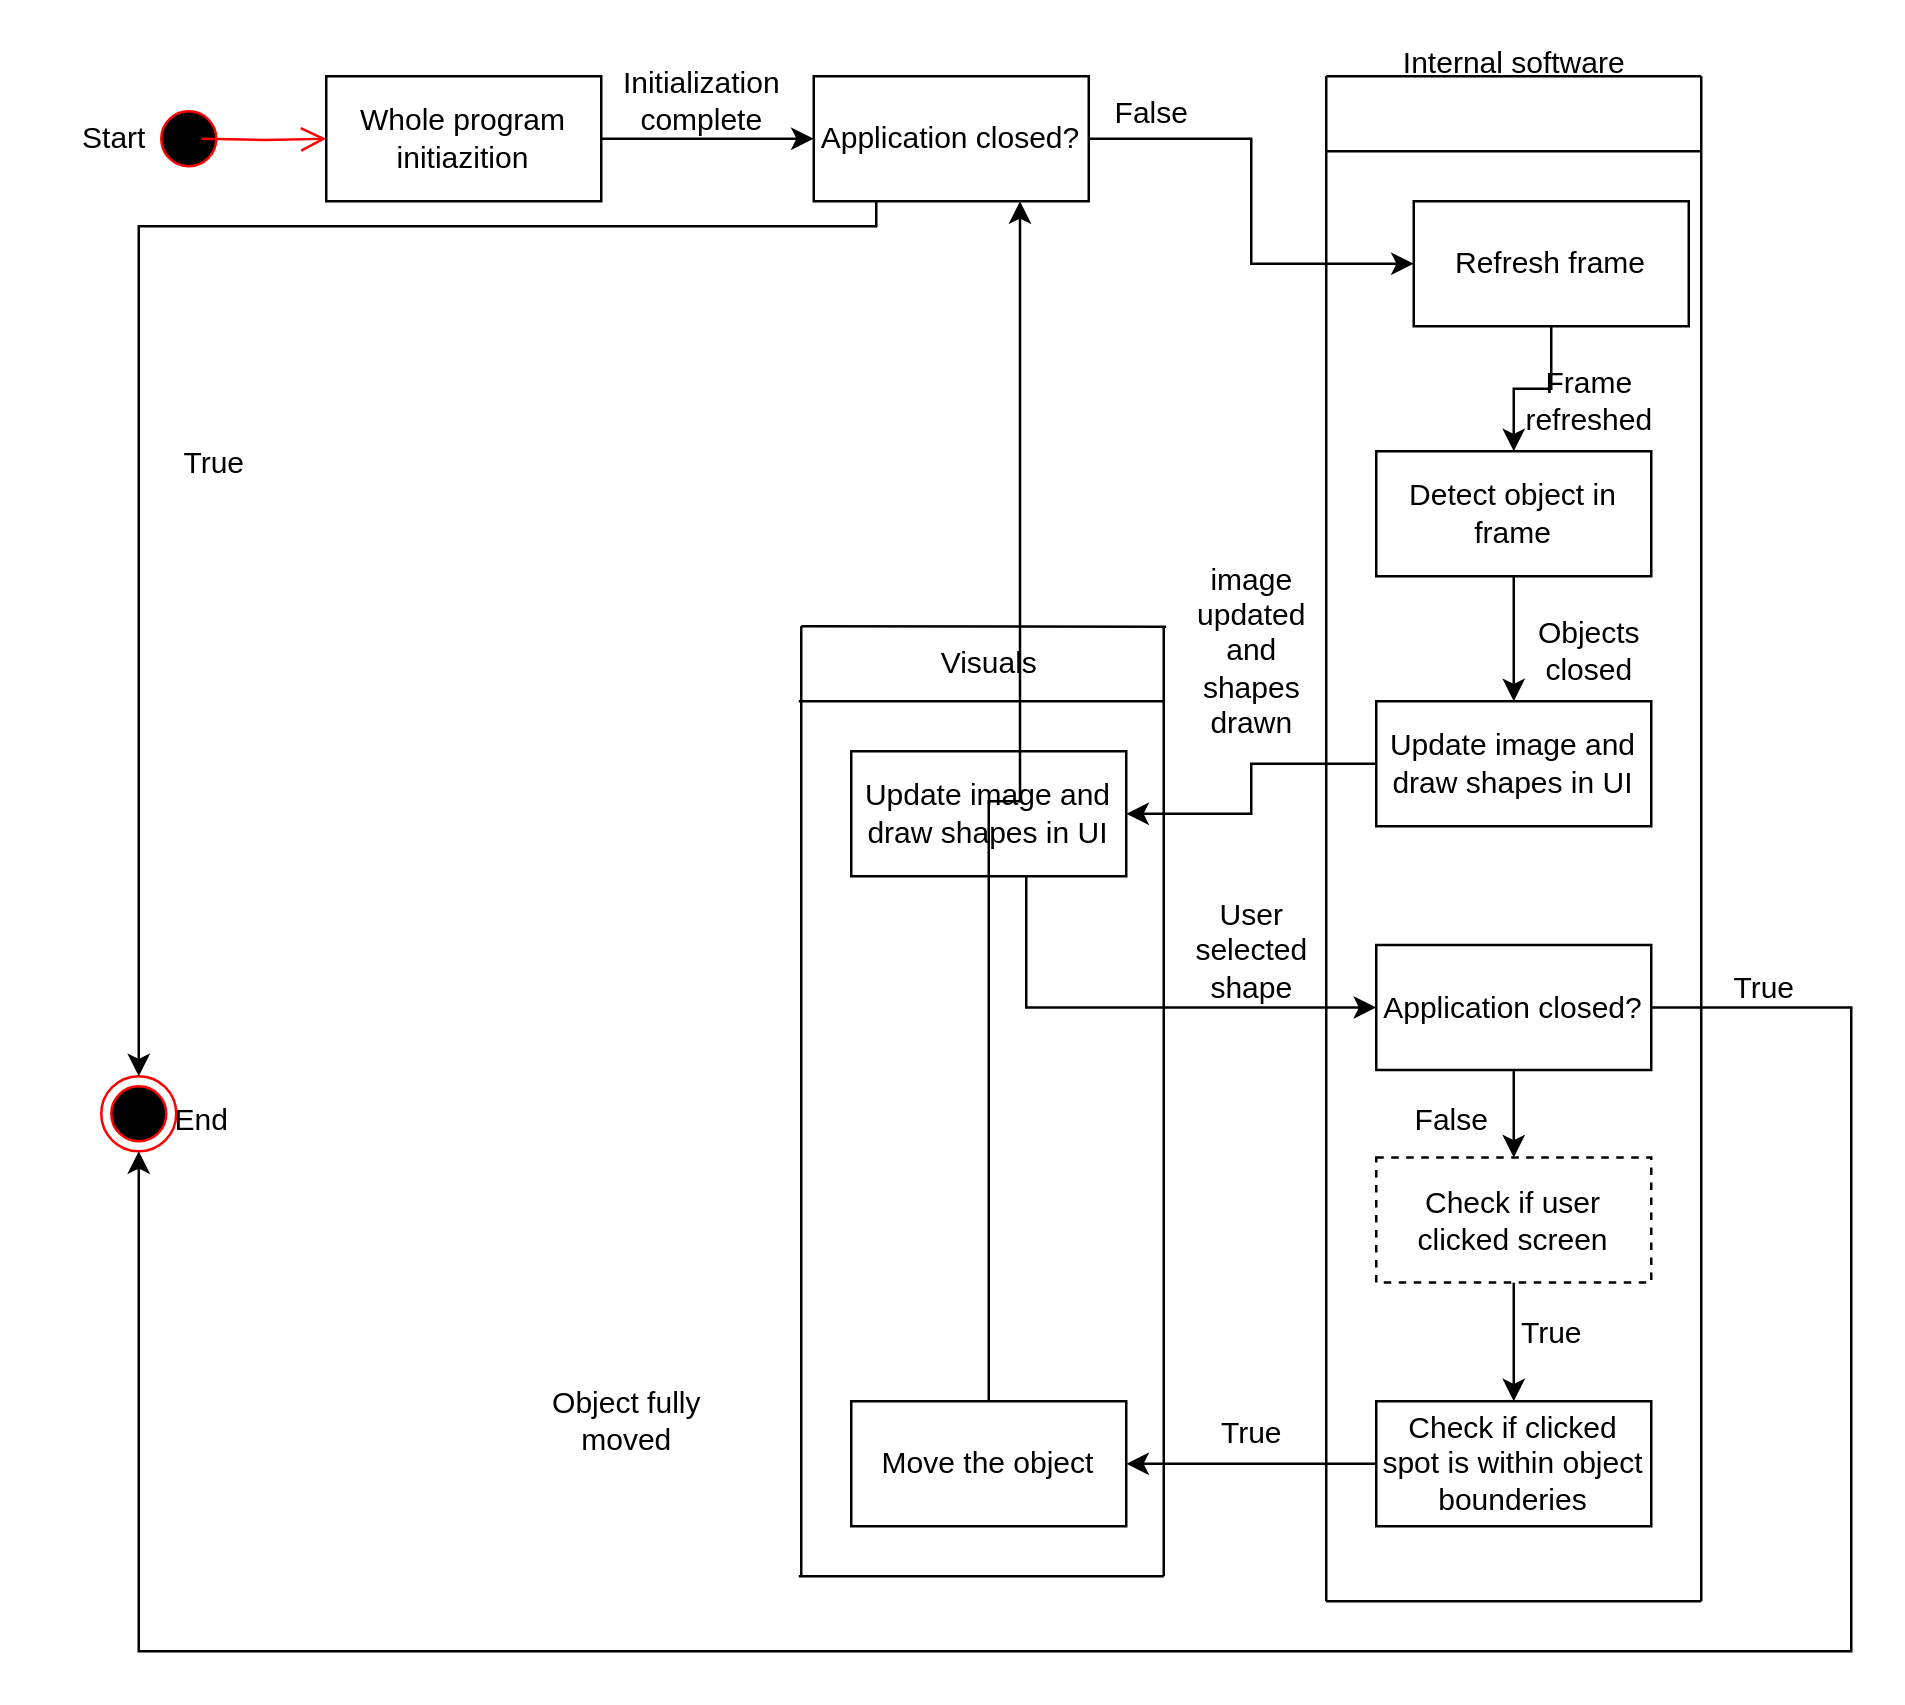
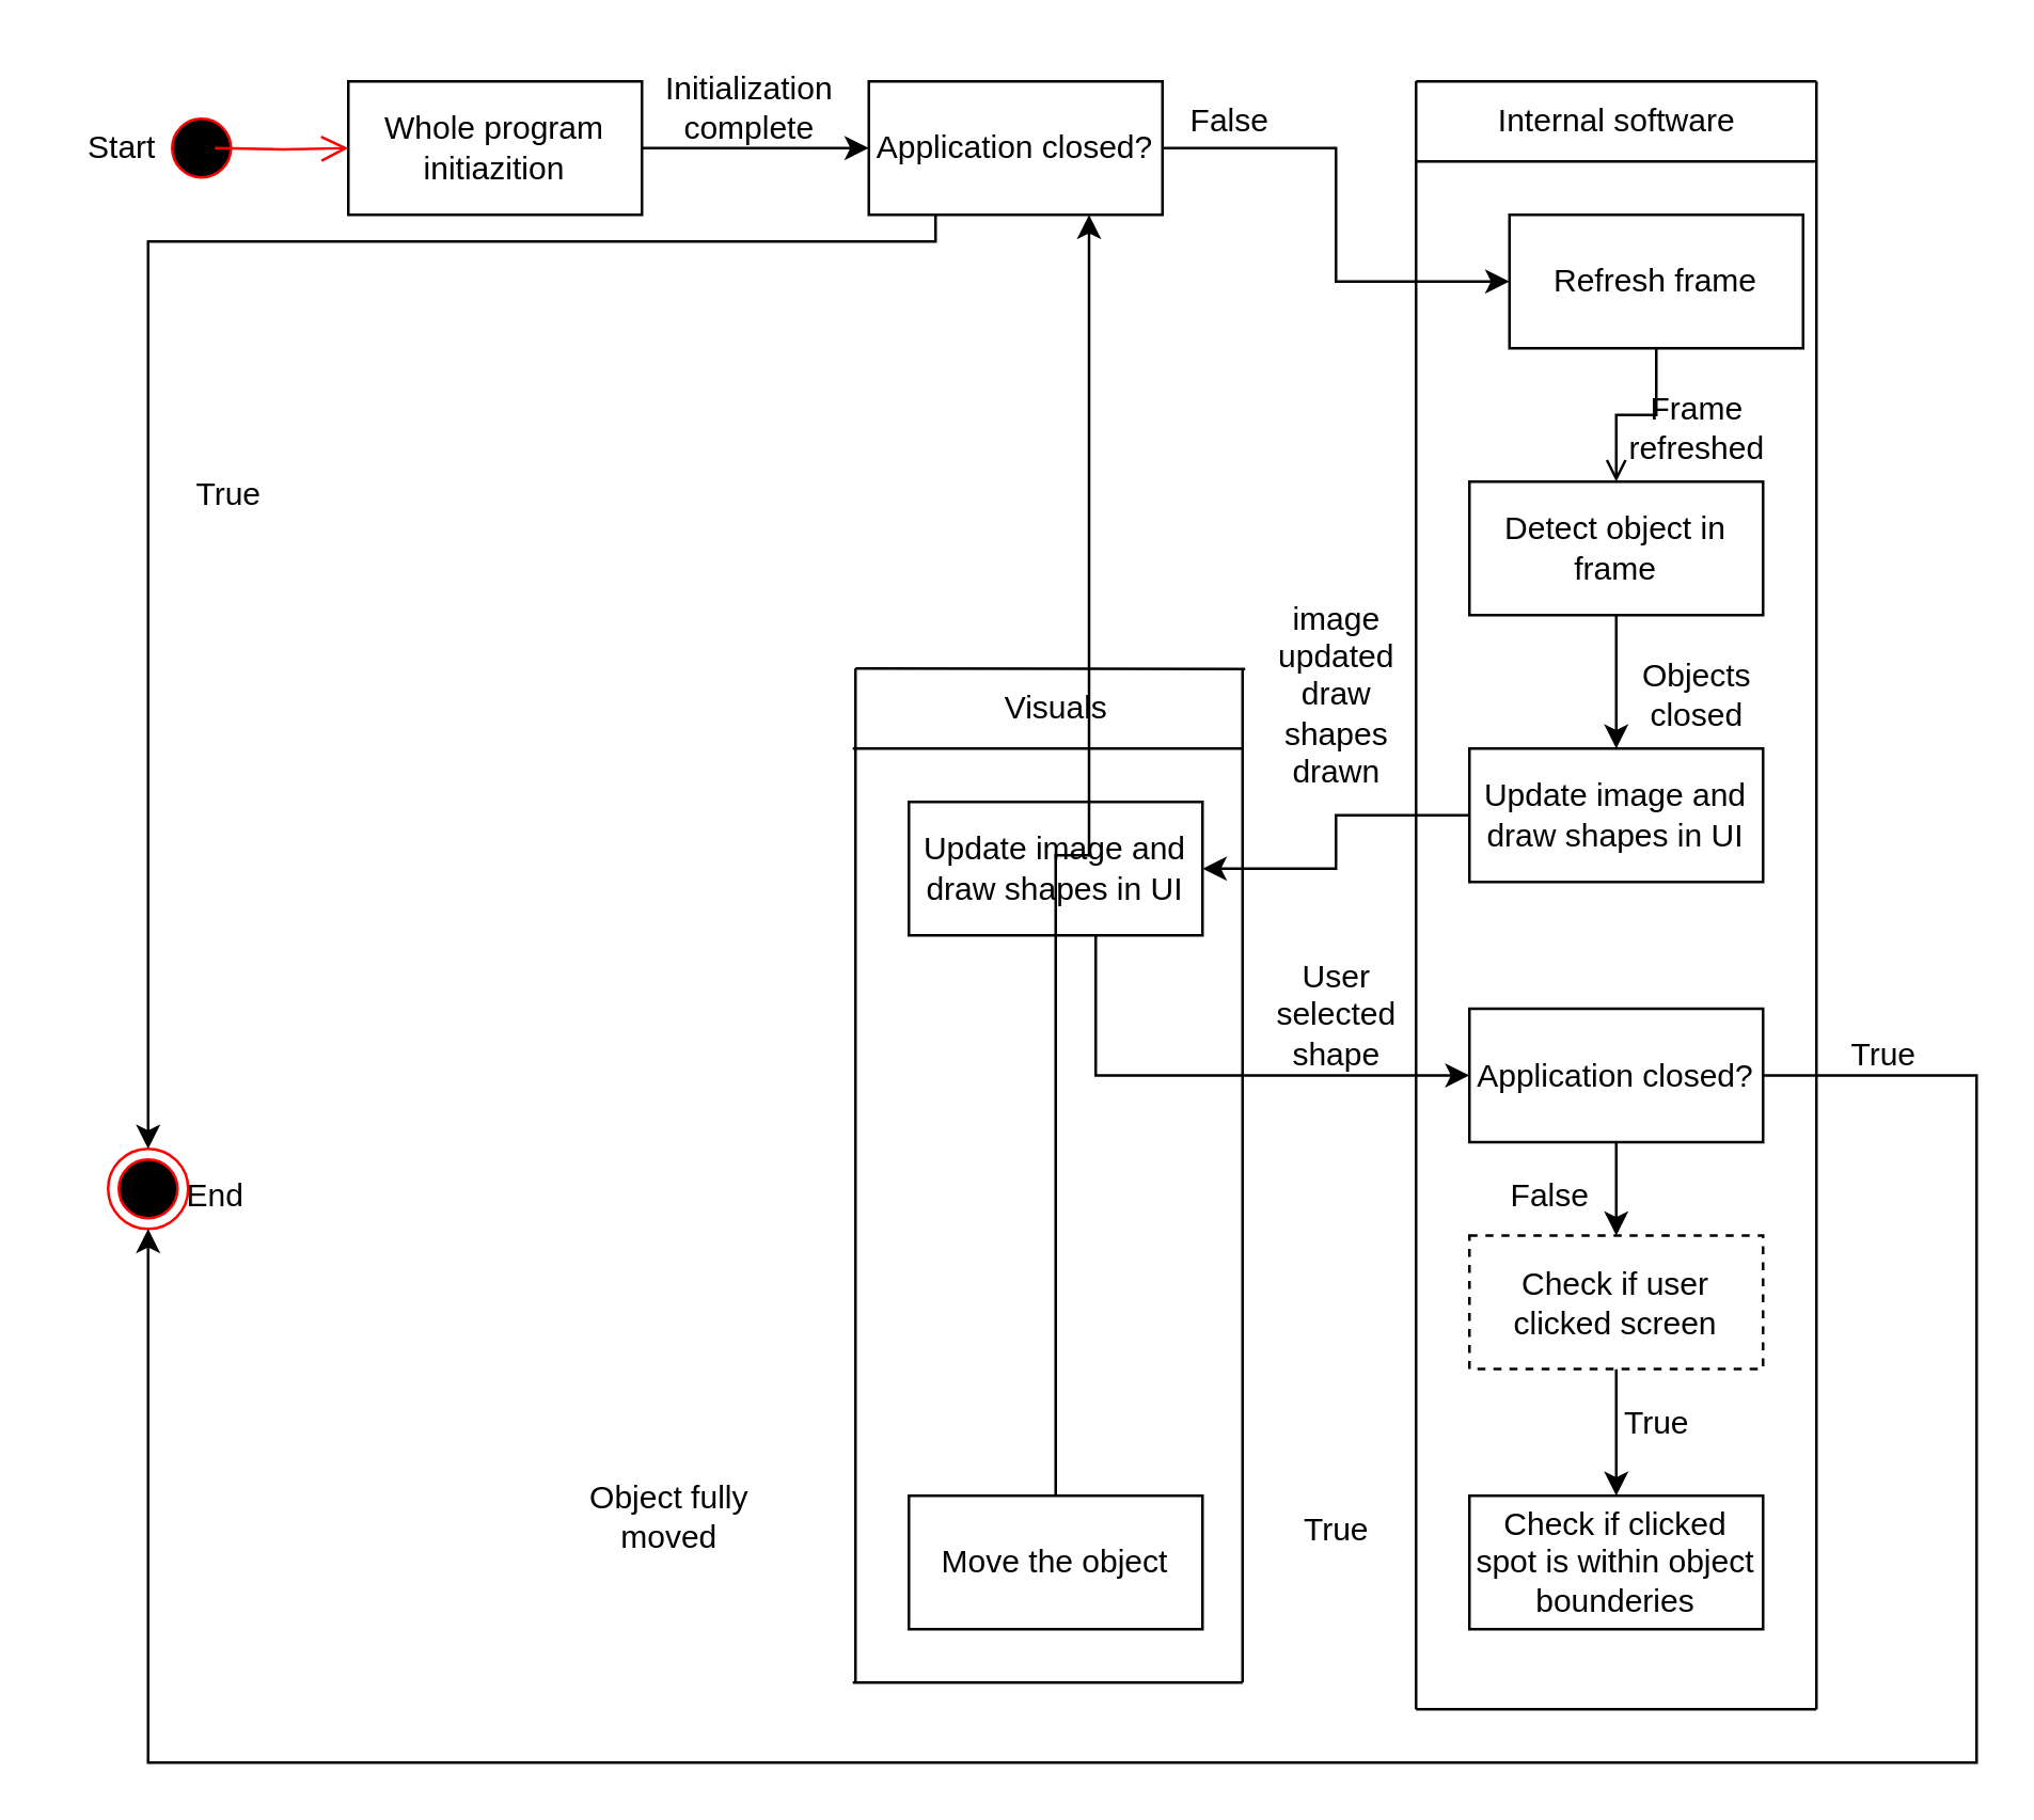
  <mxCell id="0" />
  <mxCell id="1" parent="0" />
  <mxCell id="2" value="" style="ellipse;html=1;shape=endState;fillColor=#000000;strokeColor=#ff0000;" vertex="1" parent="1"><mxGeometry x="40" y="430" width="30" height="30" as="geometry" /></mxCell>
  <mxCell id="3" style="edgeStyle=orthogonalEdgeStyle;rounded=0;orthogonalLoop=1;jettySize=auto;html=1;entryX=0.5;entryY=0;entryDx=0;entryDy=0;" edge="1" parent="1" source="5" target="2"><mxGeometry relative="1" as="geometry"><Array as="points"><mxPoint x="350" y="90" /><mxPoint x="55" y="90" /></Array></mxGeometry></mxCell>
  <mxCell id="4" style="edgeStyle=orthogonalEdgeStyle;rounded=0;orthogonalLoop=1;jettySize=auto;html=1;" edge="1" parent="1" source="5" target="8"><mxGeometry relative="1" as="geometry" /></mxCell>
  <mxCell id="5" value="Application closed?" style="html=1;whiteSpace=wrap;" vertex="1" parent="1"><mxGeometry x="325" y="30" width="110" height="50" as="geometry" /></mxCell>
  <mxCell id="6" value="True" style="text;html=1;align=center;verticalAlign=middle;resizable=0;points=[];autosize=1;strokeColor=none;fillColor=none;" vertex="1" parent="1"><mxGeometry x="60" y="170" width="50" height="30" as="geometry" /></mxCell>
- <mxCell id="7" style="edgeStyle=orthogonalEdgeStyle;rounded=0;orthogonalLoop=1;jettySize=auto;html=1;" edge="1" parent="1" source="8" target="11"><mxGeometry relative="1" as="geometry" /></mxCell>
+ <mxCell id="7" style="edgeStyle=orthogonalEdgeStyle;rounded=0;orthogonalLoop=1;jettySize=auto;html=1;endArrow=open;" edge="1" parent="1" source="8" target="11"><mxGeometry relative="1" as="geometry" /></mxCell>
  <mxCell id="8" value="Refresh frame" style="html=1;whiteSpace=wrap;" vertex="1" parent="1"><mxGeometry x="565" y="80" width="110" height="50" as="geometry" /></mxCell>
  <mxCell id="9" value="False" style="text;html=1;align=center;verticalAlign=middle;resizable=0;points=[];autosize=1;strokeColor=none;fillColor=none;" vertex="1" parent="1"><mxGeometry x="435" y="30" width="50" height="30" as="geometry" /></mxCell>
  <mxCell id="10" style="edgeStyle=orthogonalEdgeStyle;rounded=0;orthogonalLoop=1;jettySize=auto;html=1;" edge="1" parent="1" source="11" target="14"><mxGeometry relative="1" as="geometry" /></mxCell>
  <mxCell id="11" value="Detect object in frame" style="html=1;whiteSpace=wrap;" vertex="1" parent="1"><mxGeometry x="550" y="180" width="110" height="50" as="geometry" /></mxCell>
  <mxCell id="12" value="Frame&lt;br&gt;refreshed" style="text;html=1;align=center;verticalAlign=middle;resizable=0;points=[];autosize=1;strokeColor=none;fillColor=none;" vertex="1" parent="1"><mxGeometry x="600" y="140" width="70" height="40" as="geometry" /></mxCell>
  <mxCell id="13" style="edgeStyle=orthogonalEdgeStyle;rounded=0;orthogonalLoop=1;jettySize=auto;html=1;entryX=1;entryY=0.5;entryDx=0;entryDy=0;" edge="1" parent="1" source="14" target="23"><mxGeometry relative="1" as="geometry" /></mxCell>
  <mxCell id="14" value="Update image and draw shapes in UI" style="html=1;whiteSpace=wrap;" vertex="1" parent="1"><mxGeometry x="550" y="280" width="110" height="50" as="geometry" /></mxCell>
  <mxCell id="15" value="Objects&lt;br&gt;closed" style="text;html=1;align=center;verticalAlign=middle;resizable=0;points=[];autosize=1;strokeColor=none;fillColor=none;" vertex="1" parent="1"><mxGeometry x="600" y="240" width="70" height="40" as="geometry" /></mxCell>
  <mxCell id="16" value="" style="endArrow=none;html=1;rounded=0;" edge="1" parent="1"><mxGeometry width="50" height="50" relative="1" as="geometry"><mxPoint x="530" y="640" as="sourcePoint" /><mxPoint x="530" y="30" as="targetPoint" /></mxGeometry></mxCell>
  <mxCell id="17" value="" style="endArrow=none;html=1;rounded=0;" edge="1" parent="1"><mxGeometry width="50" height="50" relative="1" as="geometry"><mxPoint x="530" y="30" as="sourcePoint" /><mxPoint x="680" y="30" as="targetPoint" /></mxGeometry></mxCell>
  <mxCell id="18" value="" style="endArrow=none;html=1;rounded=0;" edge="1" parent="1"><mxGeometry width="50" height="50" relative="1" as="geometry"><mxPoint x="680" y="640" as="sourcePoint" /><mxPoint x="680" y="30" as="targetPoint" /></mxGeometry></mxCell>
  <mxCell id="19" value="" style="endArrow=none;html=1;rounded=0;" edge="1" parent="1"><mxGeometry width="50" height="50" relative="1" as="geometry"><mxPoint x="530" y="640" as="sourcePoint" /><mxPoint x="680" y="640" as="targetPoint" /></mxGeometry></mxCell>
  <mxCell id="20" value="" style="endArrow=none;html=1;rounded=0;" edge="1" parent="1"><mxGeometry width="50" height="50" relative="1" as="geometry"><mxPoint x="530" y="60" as="sourcePoint" /><mxPoint x="680" y="60" as="targetPoint" /></mxGeometry></mxCell>
- <mxCell id="21" value="Internal software" style="text;html=1;align=center;verticalAlign=middle;resizable=0;points=[];autosize=1;strokeColor=none;fillColor=none;" vertex="1" parent="1"><mxGeometry x="550" y="10" width="110" height="30" as="geometry" /></mxCell>
+ <mxCell id="21" value="Internal software" style="text;html=1;align=center;verticalAlign=middle;resizable=0;points=[];autosize=1;strokeColor=none;fillColor=none;" vertex="1" parent="1"><mxGeometry x="550" y="30" width="110" height="30" as="geometry" /></mxCell>
  <mxCell id="22" style="edgeStyle=orthogonalEdgeStyle;rounded=0;orthogonalLoop=1;jettySize=auto;html=1;entryX=0;entryY=0.5;entryDx=0;entryDy=0;" edge="1" parent="1" source="23" target="27"><mxGeometry relative="1" as="geometry"><Array as="points"><mxPoint x="410" y="403" /></Array></mxGeometry></mxCell>
  <mxCell id="23" value="Update image and draw shapes in UI" style="html=1;whiteSpace=wrap;" vertex="1" parent="1"><mxGeometry x="340" y="300" width="110" height="50" as="geometry" /></mxCell>
- <mxCell id="24" value="image&lt;br&gt;updated&lt;br&gt;and&lt;br&gt;shapes&lt;br&gt;drawn" style="text;html=1;align=center;verticalAlign=middle;resizable=0;points=[];autosize=1;strokeColor=none;fillColor=none;" vertex="1" parent="1"><mxGeometry x="465" y="215" width="70" height="90" as="geometry" /></mxCell>
+ <mxCell id="24" value="image&lt;br&gt;updated&lt;br&gt;draw&lt;br&gt;shapes&lt;br&gt;drawn" style="text;html=1;align=center;verticalAlign=middle;resizable=0;points=[];autosize=1;strokeColor=none;fillColor=none;" vertex="1" parent="1"><mxGeometry x="465" y="215" width="70" height="90" as="geometry" /></mxCell>
  <mxCell id="25" style="edgeStyle=orthogonalEdgeStyle;rounded=0;orthogonalLoop=1;jettySize=auto;html=1;entryX=0.5;entryY=0;entryDx=0;entryDy=0;" edge="1" parent="1" source="27" target="33"><mxGeometry relative="1" as="geometry" /></mxCell>
  <mxCell id="26" style="edgeStyle=orthogonalEdgeStyle;rounded=0;orthogonalLoop=1;jettySize=auto;html=1;entryX=0.5;entryY=1;entryDx=0;entryDy=0;" edge="1" parent="1" source="27" target="2"><mxGeometry relative="1" as="geometry"><Array as="points"><mxPoint x="740" y="403" /><mxPoint x="740" y="660" /><mxPoint x="55" y="660" /></Array></mxGeometry></mxCell>
  <mxCell id="27" value="Application closed?" style="html=1;whiteSpace=wrap;" vertex="1" parent="1"><mxGeometry x="550" y="377.5" width="110" height="50" as="geometry" /></mxCell>
  <mxCell id="28" value="User&lt;br&gt;selected&lt;br&gt;shape" style="text;html=1;align=center;verticalAlign=middle;resizable=0;points=[];autosize=1;strokeColor=none;fillColor=none;" vertex="1" parent="1"><mxGeometry x="465" y="350" width="70" height="60" as="geometry" /></mxCell>
  <mxCell id="29" value="True" style="text;html=1;align=center;verticalAlign=middle;resizable=0;points=[];autosize=1;strokeColor=none;fillColor=none;" vertex="1" parent="1"><mxGeometry x="680" y="380" width="50" height="30" as="geometry" /></mxCell>
  <mxCell id="30" value="Start" style="text;html=1;align=center;verticalAlign=middle;resizable=0;points=[];autosize=1;strokeColor=none;fillColor=none;" vertex="1" parent="1"><mxGeometry x="20" y="40" width="50" height="30" as="geometry" /></mxCell>
  <mxCell id="31" value="End" style="text;html=1;align=center;verticalAlign=middle;resizable=0;points=[];autosize=1;strokeColor=none;fillColor=none;" vertex="1" parent="1"><mxGeometry x="60" y="432.5" width="40" height="30" as="geometry" /></mxCell>
  <mxCell id="32" style="edgeStyle=orthogonalEdgeStyle;rounded=0;orthogonalLoop=1;jettySize=auto;html=1;" edge="1" parent="1" source="33" target="36"><mxGeometry relative="1" as="geometry" /></mxCell>
  <mxCell id="33" value="Check if user clicked screen" style="html=1;whiteSpace=wrap;dashed=1;" vertex="1" parent="1"><mxGeometry x="550" y="462.5" width="110" height="50" as="geometry" /></mxCell>
  <mxCell id="34" value="False" style="text;html=1;align=center;verticalAlign=middle;resizable=0;points=[];autosize=1;strokeColor=none;fillColor=none;" vertex="1" parent="1"><mxGeometry x="555" y="432.5" width="50" height="30" as="geometry" /></mxCell>
- <mxCell id="35" style="edgeStyle=orthogonalEdgeStyle;rounded=0;orthogonalLoop=1;jettySize=auto;html=1;entryX=1;entryY=0.5;entryDx=0;entryDy=0;" edge="1" parent="1" source="36" target="39"><mxGeometry relative="1" as="geometry" /></mxCell>
  <mxCell id="36" value="Check if clicked spot is within object bounderies" style="html=1;whiteSpace=wrap;" vertex="1" parent="1"><mxGeometry x="550" y="560" width="110" height="50" as="geometry" /></mxCell>
  <mxCell id="37" value="True" style="text;html=1;align=center;verticalAlign=middle;resizable=0;points=[];autosize=1;strokeColor=none;fillColor=none;" vertex="1" parent="1"><mxGeometry x="595" y="518" width="50" height="30" as="geometry" /></mxCell>
  <mxCell id="38" style="edgeStyle=orthogonalEdgeStyle;rounded=0;orthogonalLoop=1;jettySize=auto;html=1;entryX=0.75;entryY=1;entryDx=0;entryDy=0;" edge="1" parent="1" source="39" target="5"><mxGeometry relative="1" as="geometry" /></mxCell>
  <mxCell id="39" value="Move the object" style="html=1;whiteSpace=wrap;" vertex="1" parent="1"><mxGeometry x="340" y="560" width="110" height="50" as="geometry" /></mxCell>
  <mxCell id="40" value="True" style="text;html=1;align=center;verticalAlign=middle;resizable=0;points=[];autosize=1;strokeColor=none;fillColor=none;" vertex="1" parent="1"><mxGeometry x="475" y="558" width="50" height="30" as="geometry" /></mxCell>
  <mxCell id="41" value="Object fully&lt;br&gt;moved" style="text;html=1;align=center;verticalAlign=middle;resizable=0;points=[];autosize=1;strokeColor=none;fillColor=none;" vertex="1" parent="1"><mxGeometry x="210" y="548" width="80" height="40" as="geometry" /></mxCell>
  <mxCell id="42" value="" style="endArrow=none;html=1;rounded=0;" edge="1" parent="1"><mxGeometry width="50" height="50" relative="1" as="geometry"><mxPoint x="320" y="630" as="sourcePoint" /><mxPoint x="320" y="250" as="targetPoint" /></mxGeometry></mxCell>
  <mxCell id="43" value="" style="endArrow=none;html=1;rounded=0;" edge="1" parent="1"><mxGeometry width="50" height="50" relative="1" as="geometry"><mxPoint x="465" y="630" as="sourcePoint" /><mxPoint x="465" y="250" as="targetPoint" /></mxGeometry></mxCell>
  <mxCell id="44" value="" style="endArrow=none;html=1;rounded=0;entryX=0.014;entryY=0.391;entryDx=0;entryDy=0;entryPerimeter=0;" edge="1" parent="1" target="24"><mxGeometry width="50" height="50" relative="1" as="geometry"><mxPoint x="320" y="250" as="sourcePoint" /><mxPoint x="370" y="200" as="targetPoint" /></mxGeometry></mxCell>
  <mxCell id="45" value="" style="endArrow=none;html=1;rounded=0;entryX=0.014;entryY=0.391;entryDx=0;entryDy=0;entryPerimeter=0;" edge="1" parent="1"><mxGeometry width="50" height="50" relative="1" as="geometry"><mxPoint x="319" y="630" as="sourcePoint" /><mxPoint x="465" y="630" as="targetPoint" /></mxGeometry></mxCell>
  <mxCell id="46" value="Visuals" style="text;html=1;align=center;verticalAlign=middle;resizable=0;points=[];autosize=1;strokeColor=none;fillColor=none;" vertex="1" parent="1"><mxGeometry x="365" y="250" width="60" height="30" as="geometry" /></mxCell>
  <mxCell id="47" value="" style="endArrow=none;html=1;rounded=0;entryX=0.014;entryY=0.391;entryDx=0;entryDy=0;entryPerimeter=0;" edge="1" parent="1"><mxGeometry width="50" height="50" relative="1" as="geometry"><mxPoint x="319" y="280" as="sourcePoint" /><mxPoint x="465" y="280" as="targetPoint" /></mxGeometry></mxCell>
  <mxCell id="48" style="edgeStyle=orthogonalEdgeStyle;rounded=0;orthogonalLoop=1;jettySize=auto;html=1;" edge="1" parent="1" source="49" target="5"><mxGeometry relative="1" as="geometry" /></mxCell>
  <mxCell id="49" value="Whole program initiazition" style="html=1;whiteSpace=wrap;" vertex="1" parent="1"><mxGeometry x="130" y="30" width="110" height="50" as="geometry" /></mxCell>
  <mxCell id="50" value="" style="ellipse;html=1;shape=startState;fillColor=#000000;strokeColor=#ff0000;" vertex="1" parent="1"><mxGeometry x="60" y="40" width="30" height="30" as="geometry" /></mxCell>
  <mxCell id="51" value="" style="edgeStyle=orthogonalEdgeStyle;html=1;verticalAlign=bottom;endArrow=open;endSize=8;strokeColor=#ff0000;rounded=0;entryX=0;entryY=0.5;entryDx=0;entryDy=0;" edge="1" parent="1" target="49"><mxGeometry relative="1" as="geometry"><mxPoint x="75" y="130" as="targetPoint" /><mxPoint x="80" y="55" as="sourcePoint" /></mxGeometry></mxCell>
  <mxCell id="52" value="Initialization&lt;br&gt;complete" style="text;html=1;align=center;verticalAlign=middle;resizable=0;points=[];autosize=1;strokeColor=none;fillColor=none;" vertex="1" parent="1"><mxGeometry x="235" width="90" height="40" as="geometry" y="20" /></mxCell>
